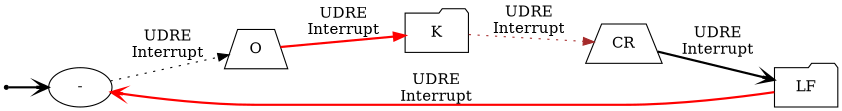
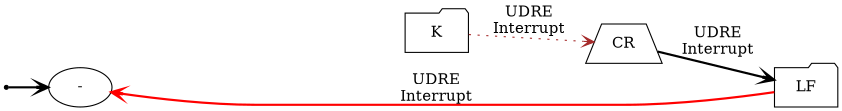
  digraph {
    rankdir=LR
    node [shape=trapezium]
    edge [arrowhead=vee color=black style=bold]
    qi [shape=point]
    "-" [shape=ellipse width=.8]
-   O [width=.8]
    K [shape=folder width=.8]
    CR [width=.8]
    LF [shape=folder width=.8]
    qi -> "-"
-   "-" -> O [arrowhead=normal label="UDRE\nInterrupt" style=dotted]
-   O -> K [arrowhead=normal color=red label="UDRE\nInterrupt"]
-   K -> CR [arrowhead=normal color=brown label="UDRE\nInterrupt" style=dotted]
+   K -> CR [color=brown label="UDRE\nInterrupt" style=dotted]
    CR -> LF [label="UDRE\nInterrupt"]
    LF -> "-" [color=red label="UDRE\nInterrupt"]
  }
